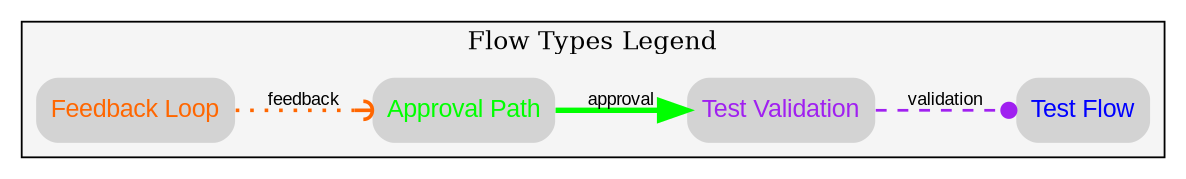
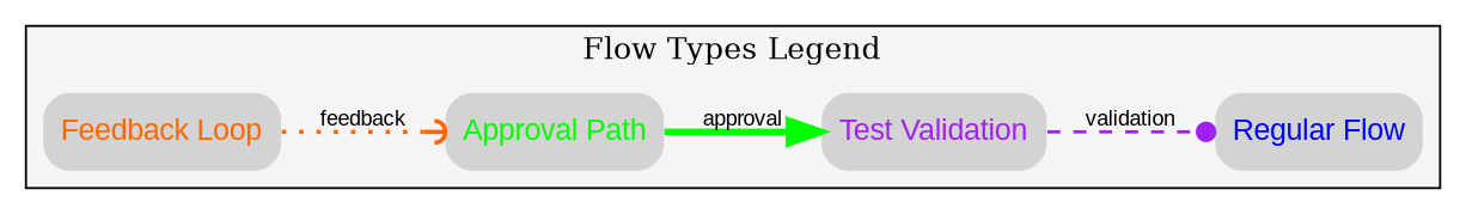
  digraph {
    rankdir=LR
    node [fontname=Arial shape=plaintext style="rounded,filled"]
    edge [fontname=Arial fontsize=10]
-   n1 [fontcolor=blue label="Test Flow"]
+   n1 [fontcolor=blue label="Regular Flow"]
    n2 [fontcolor="#FF6600" label="Feedback Loop"]
    n3 [fontcolor=green label="Approval Path"]
    n4 [fontcolor=purple label="Test Validation"]
    subgraph cluster_1 {
      fillcolor="#F5F5F5"
      fontsize=14
      label="Flow Types Legend"
      rank=same
      style=filled
      n1
      n2
      n3
      n4
    }
    n2 -> n3 [arrowhead=curve color="#FF6600" label=feedback penwidth=2 style=dotted]
    n3 -> n4 [arrowhead=normal arrowsize=1.5 color=green label=approval penwidth=3 style=bold]
    n4 -> n1 [arrowhead=dot color=purple label=validation penwidth=1.5 style=dashed]
  }
